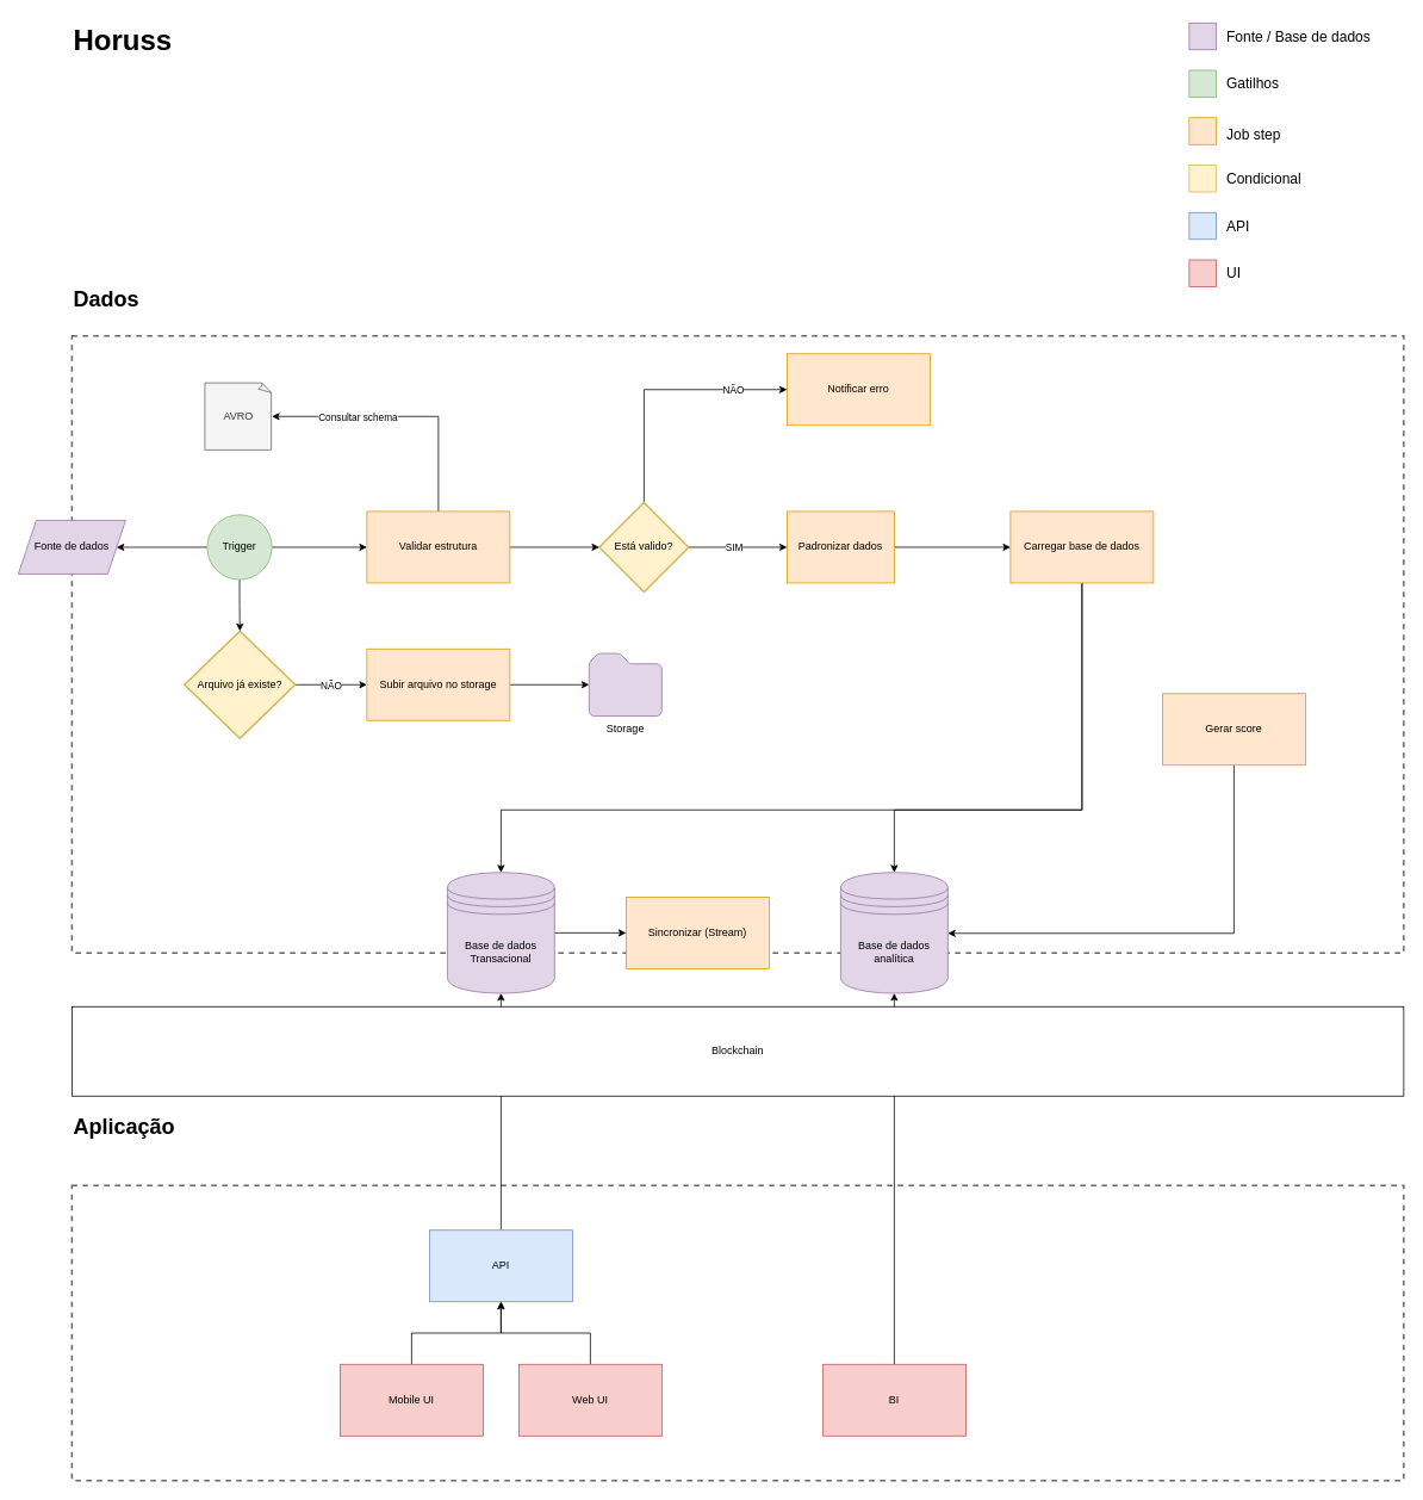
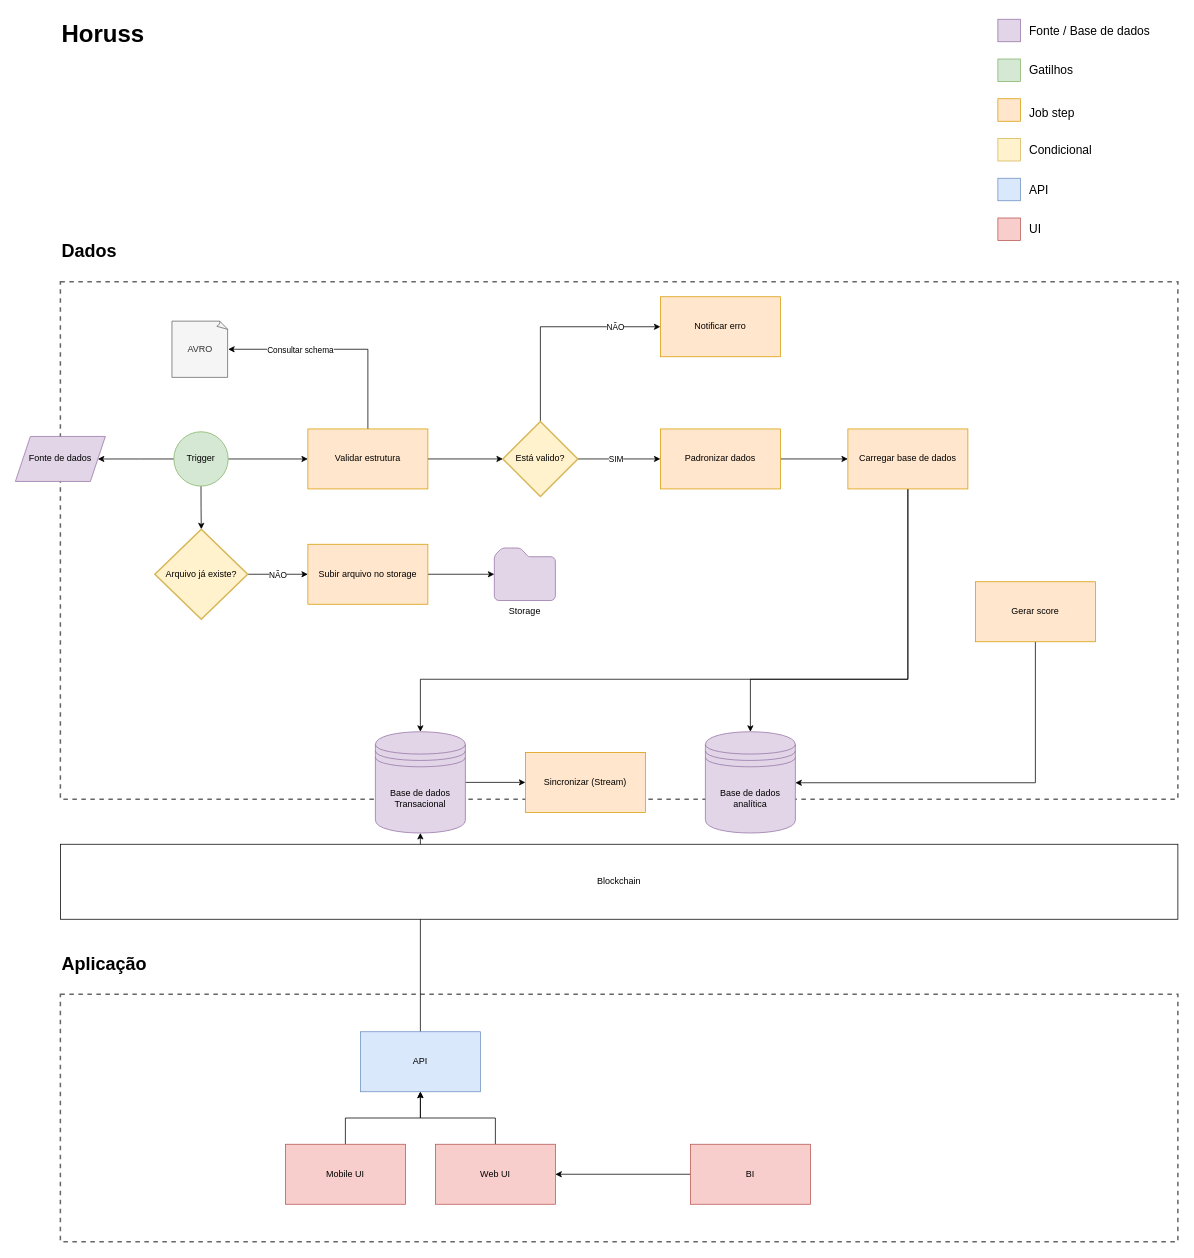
  <mxCell id="0" />
  <mxCell id="1" parent="0" />
  <mxCell id="2" value="" style="rounded=0;whiteSpace=wrap;html=1;fillColor=none;fontColor=#333333;strokeColor=#666666;dashed=1;strokeWidth=2;" vertex="1" parent="1"><mxGeometry x="80" y="375" width="1490" height="690" as="geometry" /></mxCell>
  <mxCell id="3" value="Dados" style="text;html=1;align=left;verticalAlign=middle;resizable=0;points=[];autosize=1;strokeColor=none;fillColor=none;fontSize=24;fontStyle=1" vertex="1" parent="1"><mxGeometry x="80" y="315" width="100" height="40" as="geometry" /></mxCell>
  <mxCell id="4" style="edgeStyle=orthogonalEdgeStyle;rounded=0;orthogonalLoop=1;jettySize=auto;html=1;entryX=1;entryY=0.5;entryDx=0;entryDy=0;entryPerimeter=0;exitX=0.5;exitY=0;exitDx=0;exitDy=0;" edge="1" parent="1" source="7" target="10"><mxGeometry relative="1" as="geometry" /></mxCell>
  <mxCell id="5" value="Consultar schema" style="edgeLabel;html=1;align=center;verticalAlign=middle;resizable=0;points=[];" vertex="1" connectable="0" parent="4"><mxGeometry x="0.659" y="5" relative="1" as="geometry"><mxPoint x="46" y="-5" as="offset" /></mxGeometry></mxCell>
  <mxCell id="6" style="edgeStyle=orthogonalEdgeStyle;rounded=0;orthogonalLoop=1;jettySize=auto;html=1;" edge="1" parent="1" source="7" target="19"><mxGeometry relative="1" as="geometry" /></mxCell>
  <mxCell id="7" value="Validar estrutura" style="whiteSpace=wrap;html=1;fillColor=#ffe6cc;strokeColor=#d79b00;" vertex="1" parent="1"><mxGeometry x="410" y="571.25" width="160" height="80" as="geometry" /></mxCell>
  <mxCell id="8" value="" style="edgeStyle=orthogonalEdgeStyle;rounded=0;orthogonalLoop=1;jettySize=auto;html=1;" edge="1" parent="1" source="9" target="24"><mxGeometry relative="1" as="geometry" /></mxCell>
- <mxCell id="9" value="Padronizar dados" style="whiteSpace=wrap;html=1;fillColor=#ffe6cc;strokeColor=#d79b00;" vertex="1" parent="1"><mxGeometry x="880" y="571.25" width="120" height="80" as="geometry" /></mxCell>
+ <mxCell id="9" value="Padronizar dados" style="whiteSpace=wrap;html=1;fillColor=#ffe6cc;strokeColor=#d79b00;" vertex="1" parent="1"><mxGeometry x="880" y="571.25" width="160" height="80" as="geometry" /></mxCell>
  <mxCell id="10" value="AVRO" style="whiteSpace=wrap;html=1;shape=mxgraph.basic.document;fillColor=#f5f5f5;fontColor=#333333;strokeColor=#666666;" vertex="1" parent="1"><mxGeometry x="228.75" y="427.5" width="75" height="75" as="geometry" /></mxCell>
  <mxCell id="11" style="edgeStyle=orthogonalEdgeStyle;rounded=0;orthogonalLoop=1;jettySize=auto;html=1;" edge="1" parent="1" source="14" target="7"><mxGeometry relative="1" as="geometry" /></mxCell>
  <mxCell id="12" style="edgeStyle=orthogonalEdgeStyle;rounded=0;orthogonalLoop=1;jettySize=auto;html=1;" edge="1" parent="1" source="14" target="20"><mxGeometry relative="1" as="geometry" /></mxCell>
  <mxCell id="13" style="edgeStyle=orthogonalEdgeStyle;rounded=0;orthogonalLoop=1;jettySize=auto;html=1;" edge="1" parent="1" source="14" target="59"><mxGeometry relative="1" as="geometry" /></mxCell>
  <mxCell id="14" value="Trigger" style="ellipse;whiteSpace=wrap;html=1;fillColor=#d5e8d4;strokeColor=#82b366;" vertex="1" parent="1"><mxGeometry x="231.25" y="575" width="72.5" height="72.5" as="geometry" /></mxCell>
  <mxCell id="15" style="edgeStyle=orthogonalEdgeStyle;rounded=0;orthogonalLoop=1;jettySize=auto;html=1;" edge="1" parent="1" source="19" target="9"><mxGeometry relative="1" as="geometry" /></mxCell>
  <mxCell id="16" value="SIM" style="edgeLabel;html=1;align=center;verticalAlign=middle;resizable=0;points=[];" vertex="1" connectable="0" parent="15"><mxGeometry x="-0.22" y="-1" relative="1" as="geometry"><mxPoint x="7" y="-1" as="offset" /></mxGeometry></mxCell>
  <mxCell id="17" style="edgeStyle=orthogonalEdgeStyle;rounded=0;orthogonalLoop=1;jettySize=auto;html=1;entryX=0;entryY=0.5;entryDx=0;entryDy=0;exitX=0.5;exitY=0;exitDx=0;exitDy=0;exitPerimeter=0;" edge="1" parent="1" source="19" target="21"><mxGeometry relative="1" as="geometry" /></mxCell>
  <mxCell id="18" value="NÃO" style="edgeLabel;html=1;align=center;verticalAlign=middle;resizable=0;points=[];" vertex="1" connectable="0" parent="17"><mxGeometry x="0.083" y="2" relative="1" as="geometry"><mxPoint x="71" y="2" as="offset" /></mxGeometry></mxCell>
  <mxCell id="19" value="Está valido?" style="strokeWidth=2;html=1;shape=mxgraph.flowchart.decision;whiteSpace=wrap;fillColor=#fff2cc;strokeColor=#d6b656;" vertex="1" parent="1"><mxGeometry x="670" y="561.25" width="100" height="100" as="geometry" /></mxCell>
  <mxCell id="20" value="Fonte de dados" style="shape=parallelogram;perimeter=parallelogramPerimeter;whiteSpace=wrap;html=1;fixedSize=1;fillColor=#e1d5e7;strokeColor=#9673a6;" vertex="1" parent="1"><mxGeometry x="20" y="581.25" width="120" height="60" as="geometry" /></mxCell>
  <mxCell id="21" value="Notificar erro" style="whiteSpace=wrap;html=1;fillColor=#ffe6cc;strokeColor=#d79b00;" vertex="1" parent="1"><mxGeometry x="880" y="395" width="160" height="80" as="geometry" /></mxCell>
  <mxCell id="22" style="edgeStyle=orthogonalEdgeStyle;rounded=0;orthogonalLoop=1;jettySize=auto;html=1;entryX=0.5;entryY=0;entryDx=0;entryDy=0;" edge="1" parent="1" source="24" target="33"><mxGeometry relative="1" as="geometry"><Array as="points"><mxPoint x="1210" y="905" /><mxPoint x="1000" y="905" /></Array></mxGeometry></mxCell>
  <mxCell id="23" style="edgeStyle=orthogonalEdgeStyle;rounded=0;orthogonalLoop=1;jettySize=auto;html=1;" edge="1" parent="1" source="24" target="28"><mxGeometry relative="1" as="geometry"><Array as="points"><mxPoint x="1210" y="905" /><mxPoint x="560" y="905" /></Array></mxGeometry></mxCell>
  <mxCell id="24" value="Carregar base de dados" style="whiteSpace=wrap;html=1;fillColor=#ffe6cc;strokeColor=#d79b00;" vertex="1" parent="1"><mxGeometry x="1130" y="571.25" width="160" height="80" as="geometry" /></mxCell>
  <mxCell id="25" value="" style="rounded=0;whiteSpace=wrap;html=1;fillColor=none;fontColor=#333333;strokeColor=#666666;dashed=1;strokeWidth=2;" vertex="1" parent="1"><mxGeometry x="80" y="1325" width="1490" height="330" as="geometry" /></mxCell>
- <mxCell id="26" value="Aplicação" style="text;html=1;align=left;verticalAlign=middle;resizable=0;points=[];autosize=1;strokeColor=none;fillColor=none;fontSize=24;fontStyle=1" vertex="1" parent="1"><mxGeometry x="80" y="1240" width="140" height="40" as="geometry" /></mxCell>
+ <mxCell id="26" value="Aplicação" style="text;html=1;align=left;verticalAlign=middle;resizable=0;points=[];autosize=1;strokeColor=none;fillColor=none;fontSize=24;fontStyle=1" vertex="1" parent="1"><mxGeometry x="80" y="1265" width="140" height="40" as="geometry" /></mxCell>
  <mxCell id="27" style="edgeStyle=orthogonalEdgeStyle;rounded=0;orthogonalLoop=1;jettySize=auto;html=1;" edge="1" parent="1" source="28" target="49"><mxGeometry relative="1" as="geometry" /></mxCell>
  <mxCell id="28" value="Base de dados Transacional" style="shape=datastore;whiteSpace=wrap;html=1;fillColor=#e1d5e7;strokeColor=#9673a6;" vertex="1" parent="1"><mxGeometry x="500" y="975" width="120" height="135" as="geometry" /></mxCell>
  <mxCell id="29" style="edgeStyle=orthogonalEdgeStyle;rounded=0;orthogonalLoop=1;jettySize=auto;html=1;entryX=0.5;entryY=1;entryDx=0;entryDy=0;" edge="1" parent="1" source="30" target="28"><mxGeometry relative="1" as="geometry" /></mxCell>
  <mxCell id="30" value="API" style="whiteSpace=wrap;html=1;fillColor=#dae8fc;strokeColor=#6c8ebf;" vertex="1" parent="1"><mxGeometry x="480" y="1375" width="160" height="80" as="geometry" /></mxCell>
- <mxCell id="31" style="edgeStyle=orthogonalEdgeStyle;rounded=0;orthogonalLoop=1;jettySize=auto;html=1;" edge="1" parent="1" source="32" target="33"><mxGeometry relative="1" as="geometry" /></mxCell>
+ <mxCell id="31" style="edgeStyle=orthogonalEdgeStyle;rounded=0;orthogonalLoop=1;jettySize=auto;html=1;" edge="1" parent="1" source="32" target="37"><mxGeometry relative="1" as="geometry" /></mxCell>
  <mxCell id="32" value="BI" style="whiteSpace=wrap;html=1;fillColor=#f8cecc;strokeColor=#b85450;" vertex="1" parent="1"><mxGeometry x="920" y="1525" width="160" height="80" as="geometry" /></mxCell>
  <mxCell id="33" value="Base de dados analítica" style="shape=datastore;whiteSpace=wrap;html=1;fillColor=#e1d5e7;strokeColor=#9673a6;" vertex="1" parent="1"><mxGeometry x="940" y="975" width="120" height="135" as="geometry" /></mxCell>
  <mxCell id="34" style="edgeStyle=orthogonalEdgeStyle;rounded=0;orthogonalLoop=1;jettySize=auto;html=1;" edge="1" parent="1" source="35" target="30"><mxGeometry relative="1" as="geometry" /></mxCell>
  <mxCell id="35" value="Mobile UI" style="whiteSpace=wrap;html=1;fillColor=#f8cecc;strokeColor=#b85450;" vertex="1" parent="1"><mxGeometry x="380" y="1525" width="160" height="80" as="geometry" /></mxCell>
  <mxCell id="36" style="edgeStyle=orthogonalEdgeStyle;rounded=0;orthogonalLoop=1;jettySize=auto;html=1;" edge="1" parent="1" source="37" target="30"><mxGeometry relative="1" as="geometry" /></mxCell>
  <mxCell id="37" value="Web UI" style="whiteSpace=wrap;html=1;fillColor=#f8cecc;strokeColor=#b85450;" vertex="1" parent="1"><mxGeometry x="580" y="1525" width="160" height="80" as="geometry" /></mxCell>
  <mxCell id="38" style="edgeStyle=orthogonalEdgeStyle;rounded=0;orthogonalLoop=1;jettySize=auto;html=1;" edge="1" parent="1" source="39" target="33"><mxGeometry relative="1" as="geometry"><Array as="points"><mxPoint x="1380" y="1043" /></Array></mxGeometry></mxCell>
  <mxCell id="39" value="Gerar score" style="whiteSpace=wrap;html=1;fillColor=#ffe6cc;strokeColor=#d79b00;" vertex="1" parent="1"><mxGeometry x="1300" y="775" width="160" height="80" as="geometry" /></mxCell>
  <mxCell id="40" value="Horuss" style="text;html=1;align=left;verticalAlign=middle;resizable=0;points=[];autosize=1;strokeColor=none;fillColor=none;fontSize=32;fontStyle=1" vertex="1" parent="1"><mxGeometry x="80" y="20" width="130" height="50" as="geometry" /></mxCell>
  <mxCell id="41" value="" style="whiteSpace=wrap;html=1;aspect=fixed;fillColor=#e1d5e7;strokeColor=#9673a6;" vertex="1" parent="1"><mxGeometry x="1330" y="25" width="30" height="30" as="geometry" /></mxCell>
  <mxCell id="42" value="" style="whiteSpace=wrap;html=1;aspect=fixed;fillColor=#d5e8d4;strokeColor=#82b366;" vertex="1" parent="1"><mxGeometry x="1330" y="78" width="30" height="30" as="geometry" /></mxCell>
  <mxCell id="43" value="" style="whiteSpace=wrap;html=1;aspect=fixed;fillColor=#ffe6cc;strokeColor=#d79b00;" vertex="1" parent="1"><mxGeometry x="1330" y="131" width="30" height="30" as="geometry" /></mxCell>
  <mxCell id="44" value="" style="whiteSpace=wrap;html=1;aspect=fixed;fillColor=#fff2cc;strokeColor=#d6b656;" vertex="1" parent="1"><mxGeometry x="1330" y="184" width="30" height="30" as="geometry" /></mxCell>
  <mxCell id="45" value="" style="whiteSpace=wrap;html=1;aspect=fixed;fillColor=#dae8fc;strokeColor=#6c8ebf;" vertex="1" parent="1"><mxGeometry x="1330" y="237" width="30" height="30" as="geometry" /></mxCell>
  <mxCell id="46" value="" style="whiteSpace=wrap;html=1;aspect=fixed;fillColor=#f8cecc;strokeColor=#b85450;" vertex="1" parent="1"><mxGeometry x="1330" y="290" width="30" height="30" as="geometry" /></mxCell>
  <mxCell id="47" value="Fonte / Base de dados" style="text;html=1;align=left;verticalAlign=middle;resizable=0;points=[];autosize=1;strokeColor=none;fillColor=none;fontSize=16;" vertex="1" parent="1"><mxGeometry x="1370" y="25" width="180" height="30" as="geometry" /></mxCell>
  <mxCell id="48" value="Gatilhos" style="text;html=1;align=left;verticalAlign=middle;resizable=0;points=[];autosize=1;strokeColor=none;fillColor=none;fontSize=16;" vertex="1" parent="1"><mxGeometry x="1370" y="78" width="80" height="30" as="geometry" /></mxCell>
  <mxCell id="49" value="Sincronizar (Stream)" style="whiteSpace=wrap;html=1;fillColor=#ffe6cc;strokeColor=#d79b00;" vertex="1" parent="1"><mxGeometry x="700" y="1002.5" width="160" height="80" as="geometry" /></mxCell>
  <mxCell id="50" value="Job step" style="text;html=1;align=left;verticalAlign=middle;resizable=0;points=[];autosize=1;strokeColor=none;fillColor=none;fontSize=16;" vertex="1" parent="1"><mxGeometry x="1370" y="135" width="80" height="30" as="geometry" /></mxCell>
  <mxCell id="51" value="Condicional" style="text;html=1;align=left;verticalAlign=middle;resizable=0;points=[];autosize=1;strokeColor=none;fillColor=none;fontSize=16;" vertex="1" parent="1"><mxGeometry x="1370" y="184" width="110" height="30" as="geometry" /></mxCell>
  <mxCell id="52" value="API" style="text;html=1;align=left;verticalAlign=middle;resizable=0;points=[];autosize=1;strokeColor=none;fillColor=none;fontSize=16;" vertex="1" parent="1"><mxGeometry x="1370" y="237" width="50" height="30" as="geometry" /></mxCell>
  <mxCell id="53" value="UI" style="text;html=1;align=left;verticalAlign=middle;resizable=0;points=[];autosize=1;strokeColor=none;fillColor=none;fontSize=16;" vertex="1" parent="1"><mxGeometry x="1370" y="290" width="40" height="30" as="geometry" /></mxCell>
  <mxCell id="54" value="Blockchain" style="whiteSpace=wrap;html=1;" vertex="1" parent="1"><mxGeometry x="80" y="1125" width="1490" height="100" as="geometry" /></mxCell>
  <mxCell id="55" style="edgeStyle=orthogonalEdgeStyle;rounded=0;orthogonalLoop=1;jettySize=auto;html=1;" edge="1" parent="1" source="56" target="60"><mxGeometry relative="1" as="geometry" /></mxCell>
  <mxCell id="56" value="Subir arquivo no storage" style="whiteSpace=wrap;html=1;fillColor=#ffe6cc;strokeColor=#d79b00;" vertex="1" parent="1"><mxGeometry x="410" y="725" width="160" height="80" as="geometry" /></mxCell>
  <mxCell id="57" style="edgeStyle=orthogonalEdgeStyle;rounded=0;orthogonalLoop=1;jettySize=auto;html=1;" edge="1" parent="1" source="59" target="56"><mxGeometry relative="1" as="geometry" /></mxCell>
  <mxCell id="58" value="NÃO" style="edgeLabel;html=1;align=center;verticalAlign=middle;resizable=0;points=[];" vertex="1" connectable="0" parent="57"><mxGeometry x="-0.221" y="3" relative="1" as="geometry"><mxPoint x="9" y="3" as="offset" /></mxGeometry></mxCell>
  <mxCell id="59" value="Arquivo já existe?" style="strokeWidth=2;html=1;shape=mxgraph.flowchart.decision;whiteSpace=wrap;fillColor=#fff2cc;strokeColor=#d6b656;" vertex="1" parent="1"><mxGeometry x="206" y="705" width="123.75" height="120" as="geometry" /></mxCell>
  <mxCell id="60" value="Storage" style="sketch=0;aspect=fixed;pointerEvents=1;shadow=0;dashed=0;html=1;labelPosition=center;verticalLabelPosition=bottom;verticalAlign=top;align=center;shape=mxgraph.mscae.enterprise.folder;fillColor=#e1d5e7;strokeColor=#9673a6;" vertex="1" parent="1"><mxGeometry x="658.6" y="730" width="81.4" height="70" as="geometry" /></mxCell>
